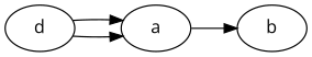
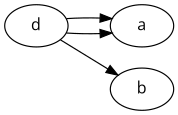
  digraph {
    fontname="Open Sans"
    rankdir=LR
    node [fontname="Open Sans"]
    edge [fontname="Open Sans"]
    a
    b
    d
-   a -> b
+   d -> b
    d -> a
    d -> a
  }
